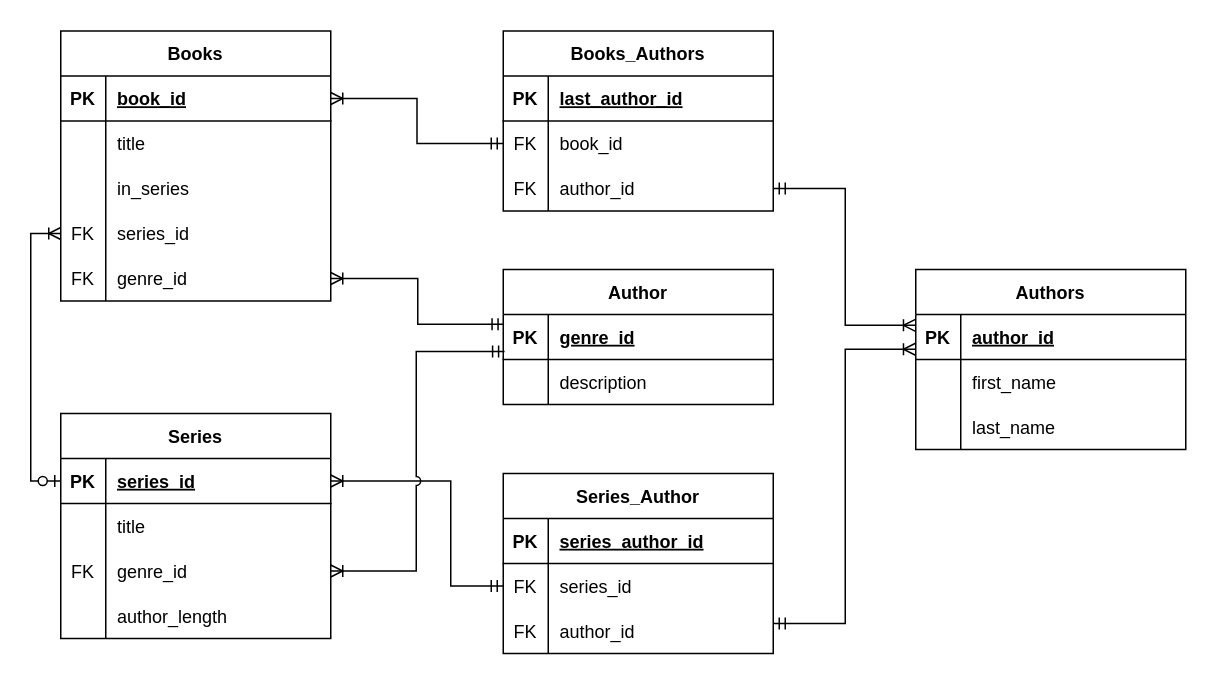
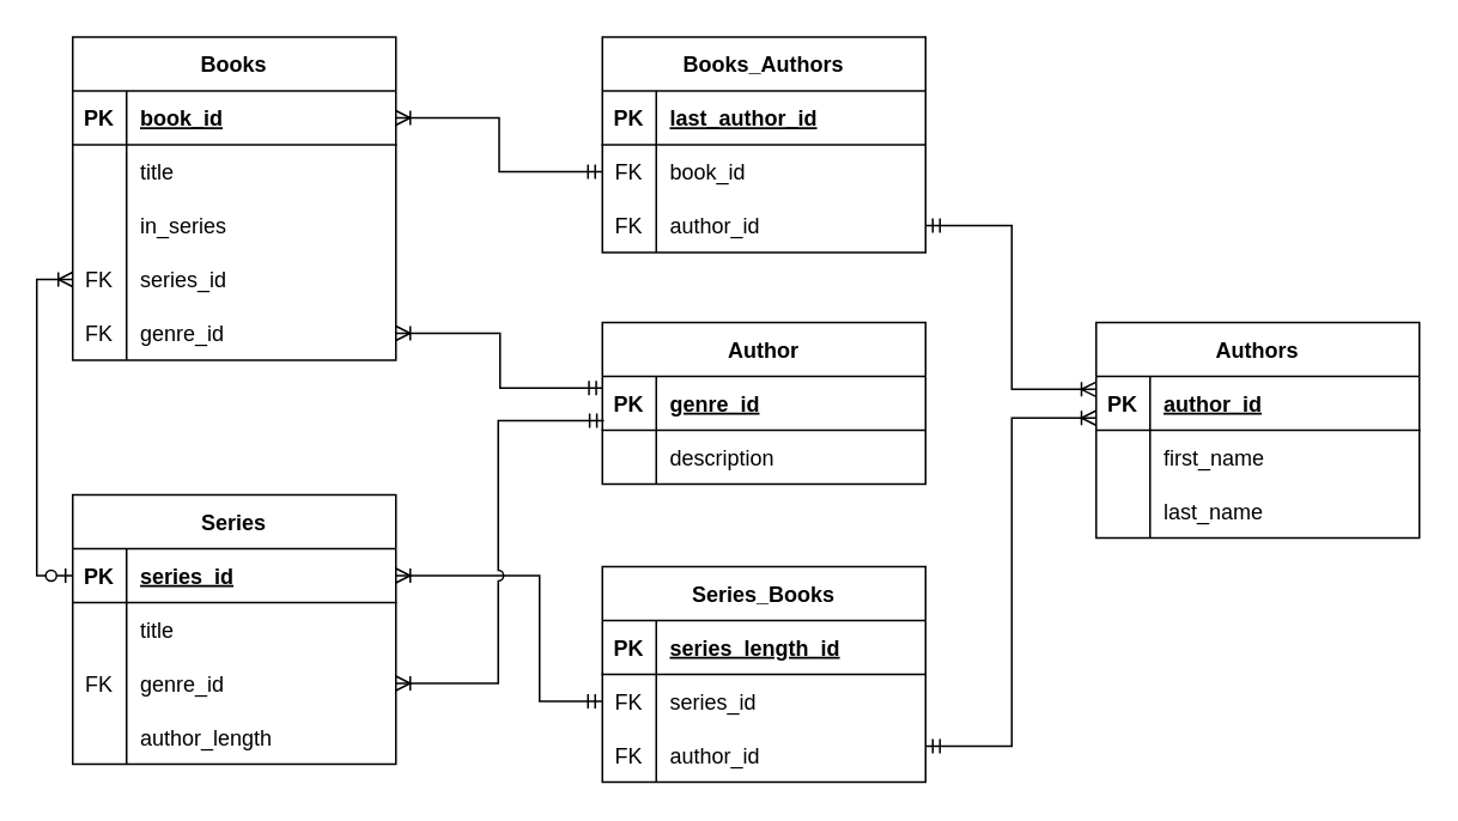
  <mxCell id="0" />
  <mxCell id="1" parent="0" />
  <mxCell id="2" value="Books" style="shape=table;startSize=30;container=1;collapsible=1;childLayout=tableLayout;fixedRows=1;rowLines=0;fontStyle=1;align=center;resizeLast=1;" parent="1" vertex="1"><mxGeometry x="40" y="20" width="180" height="180" as="geometry" /></mxCell>
  <mxCell id="3" value="" style="shape=tableRow;horizontal=0;startSize=0;swimlaneHead=0;swimlaneBody=0;fillColor=none;collapsible=0;dropTarget=0;points=[[0,0.5],[1,0.5]];portConstraint=eastwest;top=0;left=0;right=0;bottom=1;" parent="2" vertex="1"><mxGeometry y="30" width="180" height="30" as="geometry" /></mxCell>
  <mxCell id="4" value="PK" style="shape=partialRectangle;connectable=0;fillColor=none;top=0;left=0;bottom=0;right=0;fontStyle=1;overflow=hidden;" parent="3" vertex="1"><mxGeometry width="30" height="30" as="geometry"><mxRectangle width="30" height="30" as="alternateBounds" /></mxGeometry></mxCell>
  <mxCell id="5" value="book_id" style="shape=partialRectangle;connectable=0;fillColor=none;top=0;left=0;bottom=0;right=0;align=left;spacingLeft=6;fontStyle=5;overflow=hidden;" parent="3" vertex="1"><mxGeometry x="30" width="150" height="30" as="geometry"><mxRectangle width="150" height="30" as="alternateBounds" /></mxGeometry></mxCell>
  <mxCell id="6" style="shape=tableRow;horizontal=0;startSize=0;swimlaneHead=0;swimlaneBody=0;fillColor=none;collapsible=0;dropTarget=0;points=[[0,0.5],[1,0.5]];portConstraint=eastwest;top=0;left=0;right=0;bottom=0;" parent="2" vertex="1"><mxGeometry y="60" width="180" height="30" as="geometry" /></mxCell>
  <mxCell id="7" style="shape=partialRectangle;connectable=0;fillColor=none;top=0;left=0;bottom=0;right=0;editable=1;overflow=hidden;" parent="6" vertex="1"><mxGeometry width="30" height="30" as="geometry"><mxRectangle width="30" height="30" as="alternateBounds" /></mxGeometry></mxCell>
  <mxCell id="8" value="title" style="shape=partialRectangle;connectable=0;fillColor=none;top=0;left=0;bottom=0;right=0;align=left;spacingLeft=6;overflow=hidden;" parent="6" vertex="1"><mxGeometry x="30" width="150" height="30" as="geometry"><mxRectangle width="150" height="30" as="alternateBounds" /></mxGeometry></mxCell>
  <mxCell id="9" value="" style="shape=tableRow;horizontal=0;startSize=0;swimlaneHead=0;swimlaneBody=0;fillColor=none;collapsible=0;dropTarget=0;points=[[0,0.5],[1,0.5]];portConstraint=eastwest;top=0;left=0;right=0;bottom=0;" parent="2" vertex="1"><mxGeometry y="90" width="180" height="30" as="geometry" /></mxCell>
  <mxCell id="10" value="" style="shape=partialRectangle;connectable=0;fillColor=none;top=0;left=0;bottom=0;right=0;editable=1;overflow=hidden;" parent="9" vertex="1"><mxGeometry width="30" height="30" as="geometry"><mxRectangle width="30" height="30" as="alternateBounds" /></mxGeometry></mxCell>
  <mxCell id="11" value="in_series" style="shape=partialRectangle;connectable=0;fillColor=none;top=0;left=0;bottom=0;right=0;align=left;spacingLeft=6;overflow=hidden;" parent="9" vertex="1"><mxGeometry x="30" width="150" height="30" as="geometry"><mxRectangle width="150" height="30" as="alternateBounds" /></mxGeometry></mxCell>
  <mxCell id="12" style="shape=tableRow;horizontal=0;startSize=0;swimlaneHead=0;swimlaneBody=0;fillColor=none;collapsible=0;dropTarget=0;points=[[0,0.5],[1,0.5]];portConstraint=eastwest;top=0;left=0;right=0;bottom=0;" parent="2" vertex="1"><mxGeometry y="120" width="180" height="30" as="geometry" /></mxCell>
  <mxCell id="13" value="FK" style="shape=partialRectangle;connectable=0;fillColor=none;top=0;left=0;bottom=0;right=0;editable=1;overflow=hidden;" parent="12" vertex="1"><mxGeometry width="30" height="30" as="geometry"><mxRectangle width="30" height="30" as="alternateBounds" /></mxGeometry></mxCell>
  <mxCell id="14" value="series_id" style="shape=partialRectangle;connectable=0;fillColor=none;top=0;left=0;bottom=0;right=0;align=left;spacingLeft=6;overflow=hidden;" parent="12" vertex="1"><mxGeometry x="30" width="150" height="30" as="geometry"><mxRectangle width="150" height="30" as="alternateBounds" /></mxGeometry></mxCell>
  <mxCell id="15" style="shape=tableRow;horizontal=0;startSize=0;swimlaneHead=0;swimlaneBody=0;fillColor=none;collapsible=0;dropTarget=0;points=[[0,0.5],[1,0.5]];portConstraint=eastwest;top=0;left=0;right=0;bottom=0;" parent="2" vertex="1"><mxGeometry y="150" width="180" height="30" as="geometry" /></mxCell>
  <mxCell id="16" value="FK" style="shape=partialRectangle;connectable=0;fillColor=none;top=0;left=0;bottom=0;right=0;editable=1;overflow=hidden;" parent="15" vertex="1"><mxGeometry width="30" height="30" as="geometry"><mxRectangle width="30" height="30" as="alternateBounds" /></mxGeometry></mxCell>
  <mxCell id="17" value="genre_id" style="shape=partialRectangle;connectable=0;fillColor=none;top=0;left=0;bottom=0;right=0;align=left;spacingLeft=6;overflow=hidden;" parent="15" vertex="1"><mxGeometry x="30" width="150" height="30" as="geometry"><mxRectangle width="150" height="30" as="alternateBounds" /></mxGeometry></mxCell>
  <mxCell id="18" value="Authors" style="shape=table;startSize=30;container=1;collapsible=1;childLayout=tableLayout;fixedRows=1;rowLines=0;fontStyle=1;align=center;resizeLast=1;" parent="1" vertex="1"><mxGeometry x="610" y="179" width="180" height="120" as="geometry" /></mxCell>
  <mxCell id="19" value="" style="shape=tableRow;horizontal=0;startSize=0;swimlaneHead=0;swimlaneBody=0;fillColor=none;collapsible=0;dropTarget=0;points=[[0,0.5],[1,0.5]];portConstraint=eastwest;top=0;left=0;right=0;bottom=1;" parent="18" vertex="1"><mxGeometry y="30" width="180" height="30" as="geometry" /></mxCell>
  <mxCell id="20" value="PK" style="shape=partialRectangle;connectable=0;fillColor=none;top=0;left=0;bottom=0;right=0;fontStyle=1;overflow=hidden;" parent="19" vertex="1"><mxGeometry width="30" height="30" as="geometry"><mxRectangle width="30" height="30" as="alternateBounds" /></mxGeometry></mxCell>
  <mxCell id="21" value="author_id" style="shape=partialRectangle;connectable=0;fillColor=none;top=0;left=0;bottom=0;right=0;align=left;spacingLeft=6;fontStyle=5;overflow=hidden;" parent="19" vertex="1"><mxGeometry x="30" width="150" height="30" as="geometry"><mxRectangle width="150" height="30" as="alternateBounds" /></mxGeometry></mxCell>
  <mxCell id="22" value="" style="shape=tableRow;horizontal=0;startSize=0;swimlaneHead=0;swimlaneBody=0;fillColor=none;collapsible=0;dropTarget=0;points=[[0,0.5],[1,0.5]];portConstraint=eastwest;top=0;left=0;right=0;bottom=0;" parent="18" vertex="1"><mxGeometry y="60" width="180" height="30" as="geometry" /></mxCell>
  <mxCell id="23" value="" style="shape=partialRectangle;connectable=0;fillColor=none;top=0;left=0;bottom=0;right=0;editable=1;overflow=hidden;" parent="22" vertex="1"><mxGeometry width="30" height="30" as="geometry"><mxRectangle width="30" height="30" as="alternateBounds" /></mxGeometry></mxCell>
  <mxCell id="24" value="first_name" style="shape=partialRectangle;connectable=0;fillColor=none;top=0;left=0;bottom=0;right=0;align=left;spacingLeft=6;overflow=hidden;" parent="22" vertex="1"><mxGeometry x="30" width="150" height="30" as="geometry"><mxRectangle width="150" height="30" as="alternateBounds" /></mxGeometry></mxCell>
  <mxCell id="25" value="" style="shape=tableRow;horizontal=0;startSize=0;swimlaneHead=0;swimlaneBody=0;fillColor=none;collapsible=0;dropTarget=0;points=[[0,0.5],[1,0.5]];portConstraint=eastwest;top=0;left=0;right=0;bottom=0;" parent="18" vertex="1"><mxGeometry y="90" width="180" height="30" as="geometry" /></mxCell>
  <mxCell id="26" value="" style="shape=partialRectangle;connectable=0;fillColor=none;top=0;left=0;bottom=0;right=0;editable=1;overflow=hidden;" parent="25" vertex="1"><mxGeometry width="30" height="30" as="geometry"><mxRectangle width="30" height="30" as="alternateBounds" /></mxGeometry></mxCell>
  <mxCell id="27" value="last_name" style="shape=partialRectangle;connectable=0;fillColor=none;top=0;left=0;bottom=0;right=0;align=left;spacingLeft=6;overflow=hidden;" parent="25" vertex="1"><mxGeometry x="30" width="150" height="30" as="geometry"><mxRectangle width="150" height="30" as="alternateBounds" /></mxGeometry></mxCell>
  <mxCell id="28" value="Author" style="shape=table;startSize=30;container=1;collapsible=1;childLayout=tableLayout;fixedRows=1;rowLines=0;fontStyle=1;align=center;resizeLast=1;" parent="1" vertex="1"><mxGeometry x="335" y="179" width="180" height="90" as="geometry" /></mxCell>
  <mxCell id="29" value="" style="shape=tableRow;horizontal=0;startSize=0;swimlaneHead=0;swimlaneBody=0;fillColor=none;collapsible=0;dropTarget=0;points=[[0,0.5],[1,0.5]];portConstraint=eastwest;top=0;left=0;right=0;bottom=1;" parent="28" vertex="1"><mxGeometry y="30" width="180" height="30" as="geometry" /></mxCell>
  <mxCell id="30" value="PK" style="shape=partialRectangle;connectable=0;fillColor=none;top=0;left=0;bottom=0;right=0;fontStyle=1;overflow=hidden;" parent="29" vertex="1"><mxGeometry width="30" height="30" as="geometry"><mxRectangle width="30" height="30" as="alternateBounds" /></mxGeometry></mxCell>
  <mxCell id="31" value="genre_id" style="shape=partialRectangle;connectable=0;fillColor=none;top=0;left=0;bottom=0;right=0;align=left;spacingLeft=6;fontStyle=5;overflow=hidden;" parent="29" vertex="1"><mxGeometry x="30" width="150" height="30" as="geometry"><mxRectangle width="150" height="30" as="alternateBounds" /></mxGeometry></mxCell>
  <mxCell id="32" value="" style="shape=tableRow;horizontal=0;startSize=0;swimlaneHead=0;swimlaneBody=0;fillColor=none;collapsible=0;dropTarget=0;points=[[0,0.5],[1,0.5]];portConstraint=eastwest;top=0;left=0;right=0;bottom=0;" parent="28" vertex="1"><mxGeometry y="60" width="180" height="30" as="geometry" /></mxCell>
  <mxCell id="33" value="" style="shape=partialRectangle;connectable=0;fillColor=none;top=0;left=0;bottom=0;right=0;editable=1;overflow=hidden;" parent="32" vertex="1"><mxGeometry width="30" height="30" as="geometry"><mxRectangle width="30" height="30" as="alternateBounds" /></mxGeometry></mxCell>
  <mxCell id="34" value="description" style="shape=partialRectangle;connectable=0;fillColor=none;top=0;left=0;bottom=0;right=0;align=left;spacingLeft=6;overflow=hidden;" parent="32" vertex="1"><mxGeometry x="30" width="150" height="30" as="geometry"><mxRectangle width="150" height="30" as="alternateBounds" /></mxGeometry></mxCell>
  <mxCell id="35" value="Series" style="shape=table;startSize=30;container=1;collapsible=1;childLayout=tableLayout;fixedRows=1;rowLines=0;fontStyle=1;align=center;resizeLast=1;" parent="1" vertex="1"><mxGeometry x="40" y="275" width="180" height="150" as="geometry" /></mxCell>
  <mxCell id="36" value="" style="shape=tableRow;horizontal=0;startSize=0;swimlaneHead=0;swimlaneBody=0;fillColor=none;collapsible=0;dropTarget=0;points=[[0,0.5],[1,0.5]];portConstraint=eastwest;top=0;left=0;right=0;bottom=1;" parent="35" vertex="1"><mxGeometry y="30" width="180" height="30" as="geometry" /></mxCell>
  <mxCell id="37" value="PK" style="shape=partialRectangle;connectable=0;fillColor=none;top=0;left=0;bottom=0;right=0;fontStyle=1;overflow=hidden;" parent="36" vertex="1"><mxGeometry width="30" height="30" as="geometry"><mxRectangle width="30" height="30" as="alternateBounds" /></mxGeometry></mxCell>
  <mxCell id="38" value="series_id" style="shape=partialRectangle;connectable=0;fillColor=none;top=0;left=0;bottom=0;right=0;align=left;spacingLeft=6;fontStyle=5;overflow=hidden;" parent="36" vertex="1"><mxGeometry x="30" width="150" height="30" as="geometry"><mxRectangle width="150" height="30" as="alternateBounds" /></mxGeometry></mxCell>
  <mxCell id="39" style="shape=tableRow;horizontal=0;startSize=0;swimlaneHead=0;swimlaneBody=0;fillColor=none;collapsible=0;dropTarget=0;points=[[0,0.5],[1,0.5]];portConstraint=eastwest;top=0;left=0;right=0;bottom=0;" parent="35" vertex="1"><mxGeometry y="60" width="180" height="30" as="geometry" /></mxCell>
  <mxCell id="40" style="shape=partialRectangle;connectable=0;fillColor=none;top=0;left=0;bottom=0;right=0;editable=1;overflow=hidden;" parent="39" vertex="1"><mxGeometry width="30" height="30" as="geometry"><mxRectangle width="30" height="30" as="alternateBounds" /></mxGeometry></mxCell>
  <mxCell id="41" value="title" style="shape=partialRectangle;connectable=0;fillColor=none;top=0;left=0;bottom=0;right=0;align=left;spacingLeft=6;overflow=hidden;" parent="39" vertex="1"><mxGeometry x="30" width="150" height="30" as="geometry"><mxRectangle width="150" height="30" as="alternateBounds" /></mxGeometry></mxCell>
  <mxCell id="42" value="" style="shape=tableRow;horizontal=0;startSize=0;swimlaneHead=0;swimlaneBody=0;fillColor=none;collapsible=0;dropTarget=0;points=[[0,0.5],[1,0.5]];portConstraint=eastwest;top=0;left=0;right=0;bottom=0;" parent="35" vertex="1"><mxGeometry y="90" width="180" height="30" as="geometry" /></mxCell>
  <mxCell id="43" value="FK" style="shape=partialRectangle;connectable=0;fillColor=none;top=0;left=0;bottom=0;right=0;editable=1;overflow=hidden;" parent="42" vertex="1"><mxGeometry width="30" height="30" as="geometry"><mxRectangle width="30" height="30" as="alternateBounds" /></mxGeometry></mxCell>
  <mxCell id="44" value="genre_id" style="shape=partialRectangle;connectable=0;fillColor=none;top=0;left=0;bottom=0;right=0;align=left;spacingLeft=6;overflow=hidden;" parent="42" vertex="1"><mxGeometry x="30" width="150" height="30" as="geometry"><mxRectangle width="150" height="30" as="alternateBounds" /></mxGeometry></mxCell>
  <mxCell id="45" value="" style="shape=tableRow;horizontal=0;startSize=0;swimlaneHead=0;swimlaneBody=0;fillColor=none;collapsible=0;dropTarget=0;points=[[0,0.5],[1,0.5]];portConstraint=eastwest;top=0;left=0;right=0;bottom=0;" parent="35" vertex="1"><mxGeometry y="120" width="180" height="30" as="geometry" /></mxCell>
  <mxCell id="46" value="" style="shape=partialRectangle;connectable=0;fillColor=none;top=0;left=0;bottom=0;right=0;editable=1;overflow=hidden;" parent="45" vertex="1"><mxGeometry width="30" height="30" as="geometry"><mxRectangle width="30" height="30" as="alternateBounds" /></mxGeometry></mxCell>
  <mxCell id="47" value="author_length" style="shape=partialRectangle;connectable=0;fillColor=none;top=0;left=0;bottom=0;right=0;align=left;spacingLeft=6;overflow=hidden;" parent="45" vertex="1"><mxGeometry x="30" width="150" height="30" as="geometry"><mxRectangle width="150" height="30" as="alternateBounds" /></mxGeometry></mxCell>
  <mxCell id="48" value="" style="edgeStyle=elbowEdgeStyle;fontSize=12;html=1;endArrow=ERoneToMany;startArrow=ERzeroToOne;rounded=0;exitX=0;exitY=0.5;exitDx=0;exitDy=0;entryX=0;entryY=0.5;entryDx=0;entryDy=0;" parent="1" source="36" target="12" edge="1"><mxGeometry width="100" height="100" relative="1" as="geometry"><mxPoint x="660" y="265" as="sourcePoint" /><mxPoint x="30" y="165" as="targetPoint" /><Array as="points"><mxPoint x="20" y="75" /><mxPoint x="20" y="225" /></Array></mxGeometry></mxCell>
  <mxCell id="49" value="" style="edgeStyle=elbowEdgeStyle;fontSize=12;html=1;endArrow=ERoneToMany;startArrow=ERmandOne;rounded=0;shadow=0;jumpStyle=arc;exitX=0.003;exitY=0.218;exitDx=0;exitDy=0;entryX=1;entryY=0.5;entryDx=0;entryDy=0;exitPerimeter=0;" parent="1" source="29" target="15" edge="1"><mxGeometry width="100" height="100" relative="1" as="geometry"><mxPoint x="350" y="315" as="sourcePoint" /><mxPoint x="240" y="195" as="targetPoint" /><Array as="points" /></mxGeometry></mxCell>
  <mxCell id="50" value="" style="edgeStyle=elbowEdgeStyle;fontSize=12;html=1;endArrow=ERoneToMany;startArrow=ERmandOne;rounded=0;shadow=0;jumpStyle=arc;exitX=0;exitY=0.5;exitDx=0;exitDy=0;entryX=1;entryY=0.5;entryDx=0;entryDy=0;" parent="1" source="68" target="36" edge="1"><mxGeometry width="100" height="100" relative="1" as="geometry"><mxPoint x="350" y="330" as="sourcePoint" /><mxPoint x="220" y="415" as="targetPoint" /><Array as="points"><mxPoint x="300" y="365" /><mxPoint x="290" y="375" /><mxPoint x="290" y="365" /></Array></mxGeometry></mxCell>
  <mxCell id="51" value="" style="edgeStyle=orthogonalEdgeStyle;fontSize=12;html=1;endArrow=ERmandOne;startArrow=ERoneToMany;rounded=0;exitX=1;exitY=0.5;exitDx=0;exitDy=0;endFill=0;entryX=0;entryY=0.5;entryDx=0;entryDy=0;" parent="1" source="3" target="57" edge="1"><mxGeometry width="100" height="100" relative="1" as="geometry"><mxPoint x="240" y="165" as="sourcePoint" /><mxPoint x="330" y="55" as="targetPoint" /></mxGeometry></mxCell>
  <mxCell id="52" value="" style="edgeStyle=elbowEdgeStyle;fontSize=12;html=1;endArrow=ERmandOne;startArrow=ERoneToMany;rounded=0;exitX=1;exitY=0.5;exitDx=0;exitDy=0;shadow=0;jumpStyle=arc;entryX=0.005;entryY=0.822;entryDx=0;entryDy=0;entryPerimeter=0;endFill=0;" parent="1" source="42" target="29" edge="1"><mxGeometry width="100" height="100" relative="1" as="geometry"><mxPoint x="290" y="355" as="sourcePoint" /><mxPoint x="640" y="385" as="targetPoint" /><Array as="points"><mxPoint x="277" y="281" /><mxPoint x="310" y="305" /><mxPoint x="310" y="245" /></Array></mxGeometry></mxCell>
  <mxCell id="53" value="Books_Authors" style="shape=table;startSize=30;container=1;collapsible=1;childLayout=tableLayout;fixedRows=1;rowLines=0;fontStyle=1;align=center;resizeLast=1;" parent="1" vertex="1"><mxGeometry x="335" y="20" width="180" height="120" as="geometry" /></mxCell>
  <mxCell id="54" value="" style="shape=tableRow;horizontal=0;startSize=0;swimlaneHead=0;swimlaneBody=0;fillColor=none;collapsible=0;dropTarget=0;points=[[0,0.5],[1,0.5]];portConstraint=eastwest;top=0;left=0;right=0;bottom=1;" parent="53" vertex="1"><mxGeometry y="30" width="180" height="30" as="geometry" /></mxCell>
  <mxCell id="55" value="PK" style="shape=partialRectangle;connectable=0;fillColor=none;top=0;left=0;bottom=0;right=0;fontStyle=1;overflow=hidden;" parent="54" vertex="1"><mxGeometry width="30" height="30" as="geometry"><mxRectangle width="30" height="30" as="alternateBounds" /></mxGeometry></mxCell>
  <mxCell id="56" value="last_author_id" style="shape=partialRectangle;connectable=0;fillColor=none;top=0;left=0;bottom=0;right=0;align=left;spacingLeft=6;fontStyle=5;overflow=hidden;" parent="54" vertex="1"><mxGeometry x="30" width="150" height="30" as="geometry"><mxRectangle width="150" height="30" as="alternateBounds" /></mxGeometry></mxCell>
  <mxCell id="57" style="shape=tableRow;horizontal=0;startSize=0;swimlaneHead=0;swimlaneBody=0;fillColor=none;collapsible=0;dropTarget=0;points=[[0,0.5],[1,0.5]];portConstraint=eastwest;top=0;left=0;right=0;bottom=0;" parent="53" vertex="1"><mxGeometry y="60" width="180" height="30" as="geometry" /></mxCell>
  <mxCell id="58" value="FK" style="shape=partialRectangle;connectable=0;fillColor=none;top=0;left=0;bottom=0;right=0;editable=1;overflow=hidden;" parent="57" vertex="1"><mxGeometry width="30" height="30" as="geometry"><mxRectangle width="30" height="30" as="alternateBounds" /></mxGeometry></mxCell>
  <mxCell id="59" value="book_id" style="shape=partialRectangle;connectable=0;fillColor=none;top=0;left=0;bottom=0;right=0;align=left;spacingLeft=6;overflow=hidden;" parent="57" vertex="1"><mxGeometry x="30" width="150" height="30" as="geometry"><mxRectangle width="150" height="30" as="alternateBounds" /></mxGeometry></mxCell>
  <mxCell id="60" style="shape=tableRow;horizontal=0;startSize=0;swimlaneHead=0;swimlaneBody=0;fillColor=none;collapsible=0;dropTarget=0;points=[[0,0.5],[1,0.5]];portConstraint=eastwest;top=0;left=0;right=0;bottom=0;" parent="53" vertex="1"><mxGeometry y="90" width="180" height="30" as="geometry" /></mxCell>
  <mxCell id="61" value="FK" style="shape=partialRectangle;connectable=0;fillColor=none;top=0;left=0;bottom=0;right=0;editable=1;overflow=hidden;" parent="60" vertex="1"><mxGeometry width="30" height="30" as="geometry"><mxRectangle width="30" height="30" as="alternateBounds" /></mxGeometry></mxCell>
  <mxCell id="62" value="author_id" style="shape=partialRectangle;connectable=0;fillColor=none;top=0;left=0;bottom=0;right=0;align=left;spacingLeft=6;overflow=hidden;" parent="60" vertex="1"><mxGeometry x="30" width="150" height="30" as="geometry"><mxRectangle width="150" height="30" as="alternateBounds" /></mxGeometry></mxCell>
  <mxCell id="63" value="" style="edgeStyle=orthogonalEdgeStyle;fontSize=12;html=1;endArrow=ERoneToMany;startArrow=ERmandOne;rounded=0;entryX=-0.001;entryY=0.24;entryDx=0;entryDy=0;entryPerimeter=0;" parent="1" target="19" edge="1"><mxGeometry width="100" height="100" relative="1" as="geometry"><mxPoint x="515" y="125" as="sourcePoint" /><mxPoint x="440" y="135" as="targetPoint" /><Array as="points"><mxPoint x="515" y="125" /><mxPoint x="563" y="125" /><mxPoint x="563" y="216" /></Array></mxGeometry></mxCell>
- <mxCell id="64" value="Series_Author" style="shape=table;startSize=30;container=1;collapsible=1;childLayout=tableLayout;fixedRows=1;rowLines=0;fontStyle=1;align=center;resizeLast=1;" parent="1" vertex="1"><mxGeometry x="335" y="315" width="180" height="120" as="geometry" /></mxCell>
+ <mxCell id="64" value="Series_Books" style="shape=table;startSize=30;container=1;collapsible=1;childLayout=tableLayout;fixedRows=1;rowLines=0;fontStyle=1;align=center;resizeLast=1;" parent="1" vertex="1"><mxGeometry x="335" y="315" width="180" height="120" as="geometry" /></mxCell>
  <mxCell id="65" value="" style="shape=tableRow;horizontal=0;startSize=0;swimlaneHead=0;swimlaneBody=0;fillColor=none;collapsible=0;dropTarget=0;points=[[0,0.5],[1,0.5]];portConstraint=eastwest;top=0;left=0;right=0;bottom=1;" parent="64" vertex="1"><mxGeometry y="30" width="180" height="30" as="geometry" /></mxCell>
  <mxCell id="66" value="PK" style="shape=partialRectangle;connectable=0;fillColor=none;top=0;left=0;bottom=0;right=0;fontStyle=1;overflow=hidden;" parent="65" vertex="1"><mxGeometry width="30" height="30" as="geometry"><mxRectangle width="30" height="30" as="alternateBounds" /></mxGeometry></mxCell>
- <mxCell id="67" value="series_author_id" style="shape=partialRectangle;connectable=0;fillColor=none;top=0;left=0;bottom=0;right=0;align=left;spacingLeft=6;fontStyle=5;overflow=hidden;" parent="65" vertex="1"><mxGeometry x="30" width="150" height="30" as="geometry"><mxRectangle width="150" height="30" as="alternateBounds" /></mxGeometry></mxCell>
+ <mxCell id="67" value="series_length_id" style="shape=partialRectangle;connectable=0;fillColor=none;top=0;left=0;bottom=0;right=0;align=left;spacingLeft=6;fontStyle=5;overflow=hidden;" parent="65" vertex="1"><mxGeometry x="30" width="150" height="30" as="geometry"><mxRectangle width="150" height="30" as="alternateBounds" /></mxGeometry></mxCell>
  <mxCell id="68" style="shape=tableRow;horizontal=0;startSize=0;swimlaneHead=0;swimlaneBody=0;fillColor=none;collapsible=0;dropTarget=0;points=[[0,0.5],[1,0.5]];portConstraint=eastwest;top=0;left=0;right=0;bottom=0;" parent="64" vertex="1"><mxGeometry y="60" width="180" height="30" as="geometry" /></mxCell>
  <mxCell id="69" value="FK" style="shape=partialRectangle;connectable=0;fillColor=none;top=0;left=0;bottom=0;right=0;editable=1;overflow=hidden;" parent="68" vertex="1"><mxGeometry width="30" height="30" as="geometry"><mxRectangle width="30" height="30" as="alternateBounds" /></mxGeometry></mxCell>
  <mxCell id="70" value="series_id" style="shape=partialRectangle;connectable=0;fillColor=none;top=0;left=0;bottom=0;right=0;align=left;spacingLeft=6;overflow=hidden;" parent="68" vertex="1"><mxGeometry x="30" width="150" height="30" as="geometry"><mxRectangle width="150" height="30" as="alternateBounds" /></mxGeometry></mxCell>
  <mxCell id="71" style="shape=tableRow;horizontal=0;startSize=0;swimlaneHead=0;swimlaneBody=0;fillColor=none;collapsible=0;dropTarget=0;points=[[0,0.5],[1,0.5]];portConstraint=eastwest;top=0;left=0;right=0;bottom=0;" parent="64" vertex="1"><mxGeometry y="90" width="180" height="30" as="geometry" /></mxCell>
  <mxCell id="72" value="FK" style="shape=partialRectangle;connectable=0;fillColor=none;top=0;left=0;bottom=0;right=0;editable=1;overflow=hidden;" parent="71" vertex="1"><mxGeometry width="30" height="30" as="geometry"><mxRectangle width="30" height="30" as="alternateBounds" /></mxGeometry></mxCell>
  <mxCell id="73" value="author_id" style="shape=partialRectangle;connectable=0;fillColor=none;top=0;left=0;bottom=0;right=0;align=left;spacingLeft=6;overflow=hidden;" parent="71" vertex="1"><mxGeometry x="30" width="150" height="30" as="geometry"><mxRectangle width="150" height="30" as="alternateBounds" /></mxGeometry></mxCell>
  <mxCell id="74" style="edgeStyle=orthogonalEdgeStyle;rounded=0;orthogonalLoop=1;jettySize=auto;html=1;entryX=-0.001;entryY=0.773;entryDx=0;entryDy=0;endArrow=ERoneToMany;endFill=0;startArrow=ERmandOne;startFill=0;entryPerimeter=0;" parent="1" target="19" edge="1"><mxGeometry relative="1" as="geometry"><mxPoint x="515" y="415" as="sourcePoint" /><Array as="points"><mxPoint x="515" y="415" /><mxPoint x="563" y="415" /><mxPoint x="563" y="232" /></Array></mxGeometry></mxCell>
